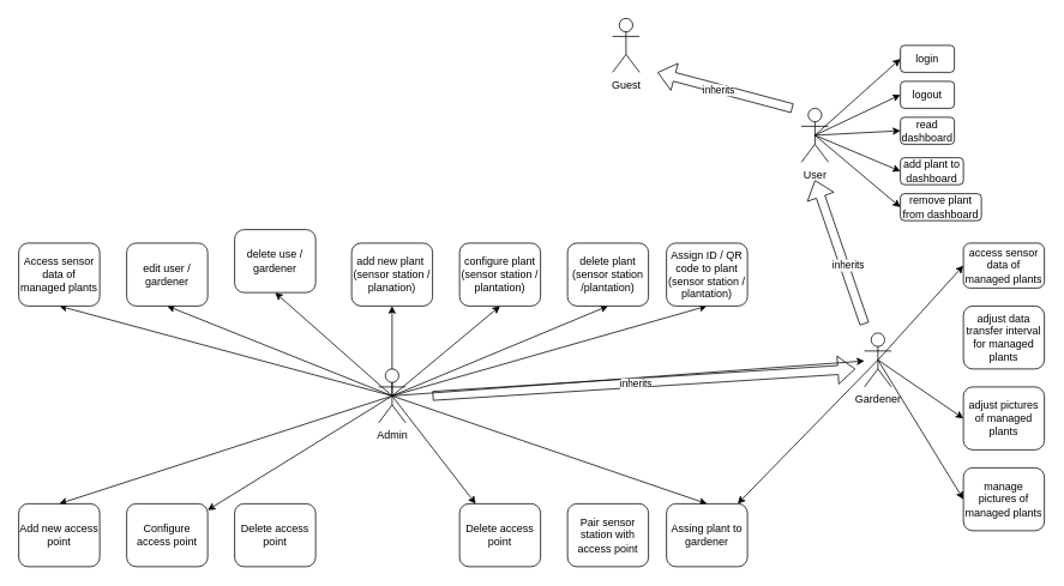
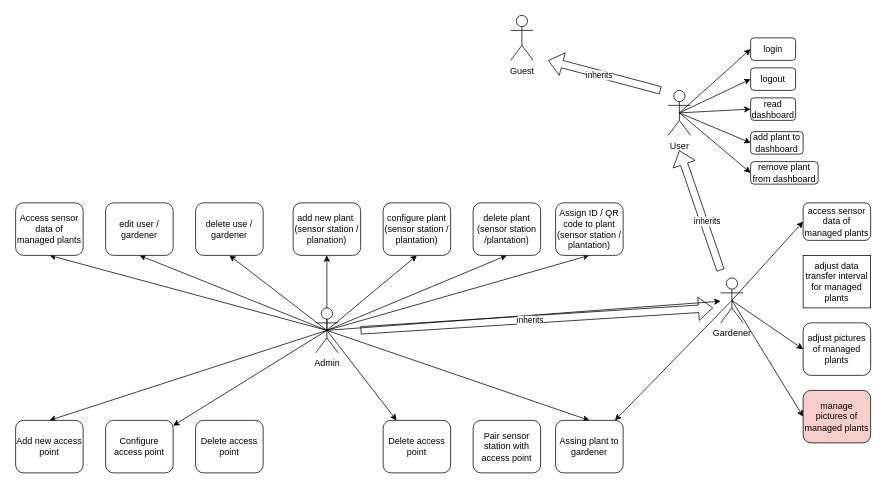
  <mxCell id="0" />
  <mxCell id="1" parent="0" />
  <mxCell id="2" style="rounded=0;orthogonalLoop=1;jettySize=auto;html=1;exitX=0.5;exitY=0.5;exitDx=0;exitDy=0;exitPerimeter=0;entryX=0;entryY=0.5;entryDx=0;entryDy=0;" parent="1" source="9" target="10" edge="1"><mxGeometry relative="1" as="geometry" /></mxCell>
  <mxCell id="3" style="rounded=0;orthogonalLoop=1;jettySize=auto;html=1;exitX=0.5;exitY=0.5;exitDx=0;exitDy=0;exitPerimeter=0;entryX=0;entryY=0.5;entryDx=0;entryDy=0;" parent="1" source="9" target="11" edge="1"><mxGeometry relative="1" as="geometry" /></mxCell>
  <mxCell id="4" style="rounded=0;orthogonalLoop=1;jettySize=auto;html=1;exitX=0.5;exitY=0.5;exitDx=0;exitDy=0;exitPerimeter=0;entryX=0;entryY=0.5;entryDx=0;entryDy=0;" parent="1" source="9" target="12" edge="1"><mxGeometry relative="1" as="geometry" /></mxCell>
  <mxCell id="5" style="rounded=0;orthogonalLoop=1;jettySize=auto;html=1;exitX=0.5;exitY=0.5;exitDx=0;exitDy=0;exitPerimeter=0;entryX=0;entryY=0.5;entryDx=0;entryDy=0;" parent="1" source="9" target="13" edge="1"><mxGeometry relative="1" as="geometry" /></mxCell>
  <mxCell id="6" style="rounded=0;orthogonalLoop=1;jettySize=auto;html=1;exitX=0.5;exitY=0.5;exitDx=0;exitDy=0;exitPerimeter=0;entryX=0;entryY=0.5;entryDx=0;entryDy=0;" parent="1" source="9" target="14" edge="1"><mxGeometry relative="1" as="geometry" /></mxCell>
  <mxCell id="7" style="rounded=0;orthogonalLoop=1;jettySize=auto;html=1;endArrow=block;endFill=0;shape=flexArrow;" parent="1" edge="1"><mxGeometry relative="1" as="geometry"><mxPoint x="880" y="120" as="sourcePoint" /><mxPoint x="730" y="80" as="targetPoint" /></mxGeometry></mxCell>
  <mxCell id="8" value="inherits" style="edgeLabel;html=1;align=center;verticalAlign=middle;resizable=0;points=[];" vertex="1" connectable="0" parent="7"><mxGeometry x="0.1" y="1" relative="1" as="geometry"><mxPoint as="offset" /></mxGeometry></mxCell>
  <mxCell id="9" value="User&lt;br&gt;" style="shape=umlActor;verticalLabelPosition=bottom;verticalAlign=top;html=1;outlineConnect=0;" parent="1" vertex="1"><mxGeometry x="890" y="120" width="30" height="60" as="geometry" /></mxCell>
  <mxCell id="10" value="login" style="rounded=1;whiteSpace=wrap;html=1;" parent="1" vertex="1"><mxGeometry x="1000" y="50" width="60" height="30" as="geometry" /></mxCell>
  <mxCell id="11" value="logout" style="rounded=1;whiteSpace=wrap;html=1;" parent="1" vertex="1"><mxGeometry x="1000" y="90" width="60" height="30" as="geometry" /></mxCell>
  <mxCell id="12" value="read&lt;br&gt;dashboard" style="rounded=1;whiteSpace=wrap;html=1;" parent="1" vertex="1"><mxGeometry x="1000" y="130" width="60" height="30" as="geometry" /></mxCell>
  <mxCell id="13" value="add plant to dashboard" style="rounded=1;whiteSpace=wrap;html=1;" parent="1" vertex="1"><mxGeometry x="1000" y="175" width="70" height="30" as="geometry" /></mxCell>
  <mxCell id="14" value="remove plant from dashboard" style="rounded=1;whiteSpace=wrap;html=1;" parent="1" vertex="1"><mxGeometry x="1000" y="215" width="90" height="30" as="geometry" /></mxCell>
  <mxCell id="15" style="rounded=0;orthogonalLoop=1;jettySize=auto;html=1;exitX=0.5;exitY=0.5;exitDx=0;exitDy=0;exitPerimeter=0;entryX=0;entryY=0.5;entryDx=0;entryDy=0;" parent="1" source="21" target="22" edge="1"><mxGeometry relative="1" as="geometry" /></mxCell>
  <mxCell id="16" style="rounded=0;orthogonalLoop=1;jettySize=auto;html=1;exitX=0.5;exitY=0.5;exitDx=0;exitDy=0;exitPerimeter=0;" parent="1" source="21" target="53" edge="1"><mxGeometry relative="1" as="geometry" /></mxCell>
  <mxCell id="17" style="rounded=0;orthogonalLoop=1;jettySize=auto;html=1;exitX=0.5;exitY=0.5;exitDx=0;exitDy=0;exitPerimeter=0;entryX=0;entryY=0.5;entryDx=0;entryDy=0;" parent="1" source="21" target="24" edge="1"><mxGeometry relative="1" as="geometry" /></mxCell>
  <mxCell id="18" style="rounded=0;orthogonalLoop=1;jettySize=auto;html=1;exitX=0.5;exitY=0.5;exitDx=0;exitDy=0;exitPerimeter=0;entryX=0;entryY=0.5;entryDx=0;entryDy=0;" parent="1" source="21" target="25" edge="1"><mxGeometry relative="1" as="geometry" /></mxCell>
  <mxCell id="19" style="rounded=0;orthogonalLoop=1;jettySize=auto;html=1;endArrow=block;endFill=0;shape=flexArrow;" parent="1" edge="1"><mxGeometry relative="1" as="geometry"><mxPoint x="960" y="360" as="sourcePoint" /><mxPoint x="905" y="200" as="targetPoint" /></mxGeometry></mxCell>
  <mxCell id="20" value="inherits" style="edgeLabel;html=1;align=center;verticalAlign=middle;resizable=0;points=[];" vertex="1" connectable="0" parent="19"><mxGeometry x="-0.191" y="-4" relative="1" as="geometry"><mxPoint as="offset" /></mxGeometry></mxCell>
  <mxCell id="21" value="Gardener" style="shape=umlActor;verticalLabelPosition=bottom;verticalAlign=top;html=1;outlineConnect=0;align=center;" parent="1" vertex="1"><mxGeometry x="960" y="370" width="30" height="60" as="geometry" /></mxCell>
  <mxCell id="22" value="access sensor data of managed plants" style="rounded=1;whiteSpace=wrap;html=1;" parent="1" vertex="1"><mxGeometry x="1070" y="270" width="90" height="50" as="geometry" /></mxCell>
- <mxCell id="23" value="adjust data transfer interval for managed plants" style="rounded=1;whiteSpace=wrap;html=1;" parent="1" vertex="1"><mxGeometry x="1070" y="340" width="90" height="70" as="geometry" /></mxCell>
+ <mxCell id="23" value="adjust data transfer interval for managed plants" style="whiteSpace=wrap;html=1;rounded=0;" parent="1" vertex="1"><mxGeometry x="1070" y="340" width="90" height="70" as="geometry" /></mxCell>
  <mxCell id="24" value="adjust pictures of managed plants" style="rounded=1;whiteSpace=wrap;html=1;" parent="1" vertex="1"><mxGeometry x="1070" y="430" width="90" height="70" as="geometry" /></mxCell>
- <mxCell id="25" value="manage pictures of managed plants" style="rounded=1;whiteSpace=wrap;html=1;" parent="1" vertex="1"><mxGeometry x="1070" y="520" width="90" height="70" as="geometry" /></mxCell>
+ <mxCell id="25" value="manage pictures of managed plants" style="rounded=1;whiteSpace=wrap;html=1;fillColor=#f8cecc;" parent="1" vertex="1"><mxGeometry x="1070" y="520" width="90" height="70" as="geometry" /></mxCell>
  <mxCell id="26" style="rounded=0;orthogonalLoop=1;jettySize=auto;html=1;exitX=0.5;exitY=0.5;exitDx=0;exitDy=0;exitPerimeter=0;entryX=0.5;entryY=1;entryDx=0;entryDy=0;" parent="1" source="40" target="41" edge="1"><mxGeometry relative="1" as="geometry" /></mxCell>
  <mxCell id="27" style="rounded=0;orthogonalLoop=1;jettySize=auto;html=1;exitX=0.5;exitY=0.5;exitDx=0;exitDy=0;exitPerimeter=0;entryX=0.5;entryY=1;entryDx=0;entryDy=0;" parent="1" source="40" target="42" edge="1"><mxGeometry relative="1" as="geometry" /></mxCell>
  <mxCell id="28" style="rounded=0;orthogonalLoop=1;jettySize=auto;html=1;exitX=0.5;exitY=0.5;exitDx=0;exitDy=0;exitPerimeter=0;entryX=0.5;entryY=1;entryDx=0;entryDy=0;" parent="1" source="40" target="43" edge="1"><mxGeometry relative="1" as="geometry" /></mxCell>
  <mxCell id="29" style="edgeStyle=orthogonalEdgeStyle;rounded=0;orthogonalLoop=1;jettySize=auto;html=1;exitX=0.5;exitY=0.5;exitDx=0;exitDy=0;exitPerimeter=0;entryX=0.5;entryY=1;entryDx=0;entryDy=0;" parent="1" source="40" target="44" edge="1"><mxGeometry relative="1" as="geometry" /></mxCell>
  <mxCell id="30" style="rounded=0;orthogonalLoop=1;jettySize=auto;html=1;exitX=0.5;exitY=0.5;exitDx=0;exitDy=0;exitPerimeter=0;entryX=0.5;entryY=1;entryDx=0;entryDy=0;" parent="1" source="40" target="45" edge="1"><mxGeometry relative="1" as="geometry" /></mxCell>
  <mxCell id="31" style="rounded=0;orthogonalLoop=1;jettySize=auto;html=1;exitX=0.5;exitY=0.5;exitDx=0;exitDy=0;exitPerimeter=0;entryX=0.5;entryY=1;entryDx=0;entryDy=0;" parent="1" source="40" target="46" edge="1"><mxGeometry relative="1" as="geometry" /></mxCell>
  <mxCell id="32" style="rounded=0;orthogonalLoop=1;jettySize=auto;html=1;exitX=0.5;exitY=0.5;exitDx=0;exitDy=0;exitPerimeter=0;entryX=0.5;entryY=1;entryDx=0;entryDy=0;" parent="1" source="40" target="47" edge="1"><mxGeometry relative="1" as="geometry" /></mxCell>
  <mxCell id="33" style="rounded=0;orthogonalLoop=1;jettySize=auto;html=1;exitX=0.5;exitY=0.5;exitDx=0;exitDy=0;exitPerimeter=0;entryX=0.5;entryY=0;entryDx=0;entryDy=0;" parent="1" source="40" target="48" edge="1"><mxGeometry relative="1" as="geometry" /></mxCell>
  <mxCell id="34" style="rounded=0;orthogonalLoop=1;jettySize=auto;html=1;exitX=0.5;exitY=0.5;exitDx=0;exitDy=0;exitPerimeter=0;" parent="1" source="40" target="49" edge="1"><mxGeometry relative="1" as="geometry" /></mxCell>
  <mxCell id="35" style="rounded=0;orthogonalLoop=1;jettySize=auto;html=1;exitX=0.5;exitY=0.5;exitDx=0;exitDy=0;exitPerimeter=0;" parent="1" source="40" target="51" edge="1"><mxGeometry relative="1" as="geometry" /></mxCell>
  <mxCell id="36" style="rounded=0;orthogonalLoop=1;jettySize=auto;html=1;exitX=0.5;exitY=0.5;exitDx=0;exitDy=0;exitPerimeter=0;" parent="1" source="40" target="21" edge="1"><mxGeometry relative="1" as="geometry" /></mxCell>
  <mxCell id="37" style="rounded=0;orthogonalLoop=1;jettySize=auto;html=1;exitX=0.5;exitY=0.5;exitDx=0;exitDy=0;exitPerimeter=0;entryX=0.5;entryY=0;entryDx=0;entryDy=0;" parent="1" source="40" target="53" edge="1"><mxGeometry relative="1" as="geometry" /></mxCell>
  <mxCell id="38" style="rounded=0;orthogonalLoop=1;jettySize=auto;html=1;endArrow=block;endFill=0;strokeColor=default;shape=flexArrow;" parent="1" edge="1"><mxGeometry relative="1" as="geometry"><mxPoint x="480" y="440" as="sourcePoint" /><mxPoint x="950" y="410" as="targetPoint" /></mxGeometry></mxCell>
  <mxCell id="39" value="inherits" style="edgeLabel;html=1;align=center;verticalAlign=middle;resizable=0;points=[];" vertex="1" connectable="0" parent="38"><mxGeometry x="-0.042" y="-1" relative="1" as="geometry"><mxPoint as="offset" /></mxGeometry></mxCell>
  <mxCell id="40" value="Admin" style="shape=umlActor;verticalLabelPosition=bottom;verticalAlign=top;html=1;outlineConnect=0;" parent="1" vertex="1"><mxGeometry x="420" y="410" width="30" height="60" as="geometry" /></mxCell>
  <mxCell id="41" value="Access sensor data of managed plants" style="rounded=1;whiteSpace=wrap;html=1;" parent="1" vertex="1"><mxGeometry x="20" y="270" width="90" height="70" as="geometry" /></mxCell>
  <mxCell id="42" value="edit user / gardener" style="rounded=1;whiteSpace=wrap;html=1;" parent="1" vertex="1"><mxGeometry x="140" y="270" width="90" height="70" as="geometry" /></mxCell>
- <mxCell id="43" value="delete use / gardener" style="rounded=1;whiteSpace=wrap;html=1;" parent="1" vertex="1"><mxGeometry x="260" y="255" width="90" height="70" as="geometry" /></mxCell>
+ <mxCell id="43" value="delete use / gardener" style="rounded=1;whiteSpace=wrap;html=1;" parent="1" vertex="1"><mxGeometry x="260" y="270" width="90" height="70" as="geometry" /></mxCell>
  <mxCell id="44" value="add new plant&amp;nbsp;&lt;br&gt;(sensor station / planation)" style="rounded=1;whiteSpace=wrap;html=1;" parent="1" vertex="1"><mxGeometry x="390" y="270" width="90" height="70" as="geometry" /></mxCell>
  <mxCell id="45" value="configure plant&lt;br&gt;(sensor station / plantation)" style="rounded=1;whiteSpace=wrap;html=1;" parent="1" vertex="1"><mxGeometry x="510" y="270" width="90" height="70" as="geometry" /></mxCell>
  <mxCell id="46" value="delete plant (sensor station /plantation)" style="rounded=1;whiteSpace=wrap;html=1;" parent="1" vertex="1"><mxGeometry y="270" width="90" height="70" as="geometry" x="630" /></mxCell>
  <mxCell id="47" value="Assign ID / QR code to plant (sensor station / plantation)" style="rounded=1;whiteSpace=wrap;html=1;" parent="1" vertex="1"><mxGeometry x="740" y="270" width="90" height="70" as="geometry" /></mxCell>
  <mxCell id="48" value="Add new access point" style="rounded=1;whiteSpace=wrap;html=1;" parent="1" vertex="1"><mxGeometry x="20" y="560" width="90" height="70" as="geometry" /></mxCell>
  <mxCell id="49" value="Configure access point" style="rounded=1;whiteSpace=wrap;html=1;" parent="1" vertex="1"><mxGeometry x="140" y="560" width="90" height="70" as="geometry" /></mxCell>
  <mxCell id="50" value="Delete access point" style="rounded=1;whiteSpace=wrap;html=1;" parent="1" vertex="1"><mxGeometry x="260" y="560" width="90" height="70" as="geometry" /></mxCell>
  <mxCell id="51" value="Delete access point" style="rounded=1;whiteSpace=wrap;html=1;" parent="1" vertex="1"><mxGeometry x="510" y="560" width="90" height="70" as="geometry" /></mxCell>
  <mxCell id="52" value="Pair sensor station with access point" style="rounded=1;whiteSpace=wrap;html=1;" parent="1" vertex="1"><mxGeometry y="560" width="90" height="70" as="geometry" x="630" /></mxCell>
  <mxCell id="53" value="Assing plant to gardener" style="rounded=1;whiteSpace=wrap;html=1;" parent="1" vertex="1"><mxGeometry x="740" y="560" width="90" height="70" as="geometry" /></mxCell>
  <mxCell id="54" value="Guest" style="shape=umlActor;verticalLabelPosition=bottom;verticalAlign=top;html=1;outlineConnect=0;" parent="1" vertex="1"><mxGeometry x="680" y="20" width="30" height="60" as="geometry" /></mxCell>
